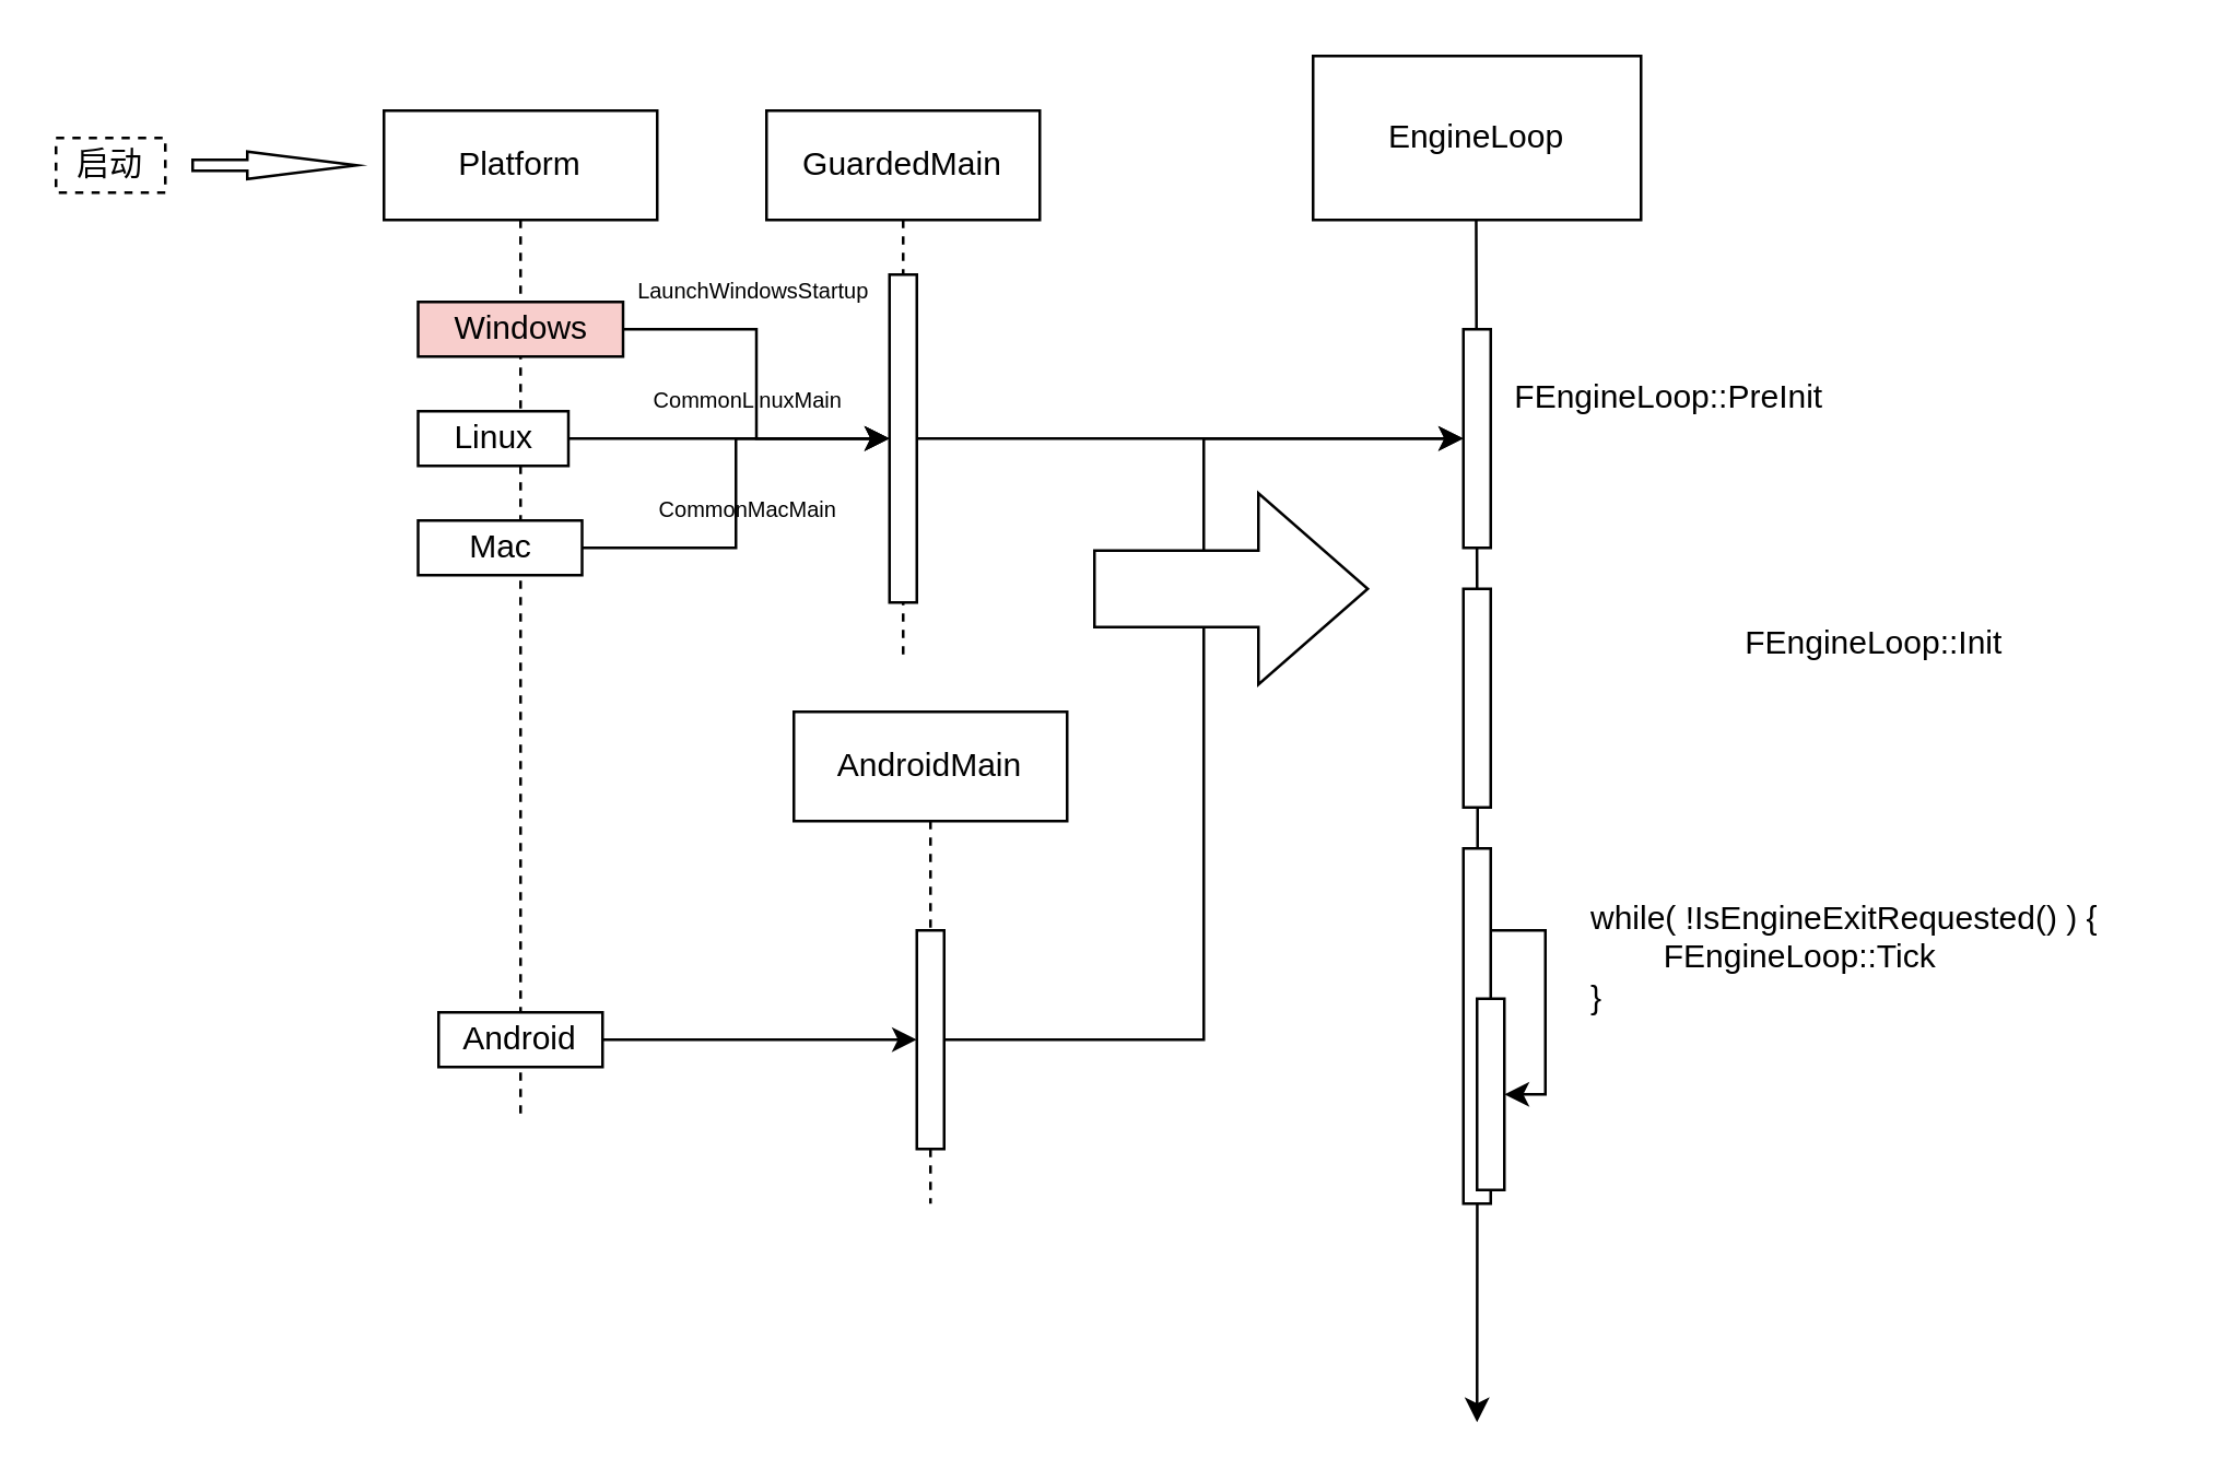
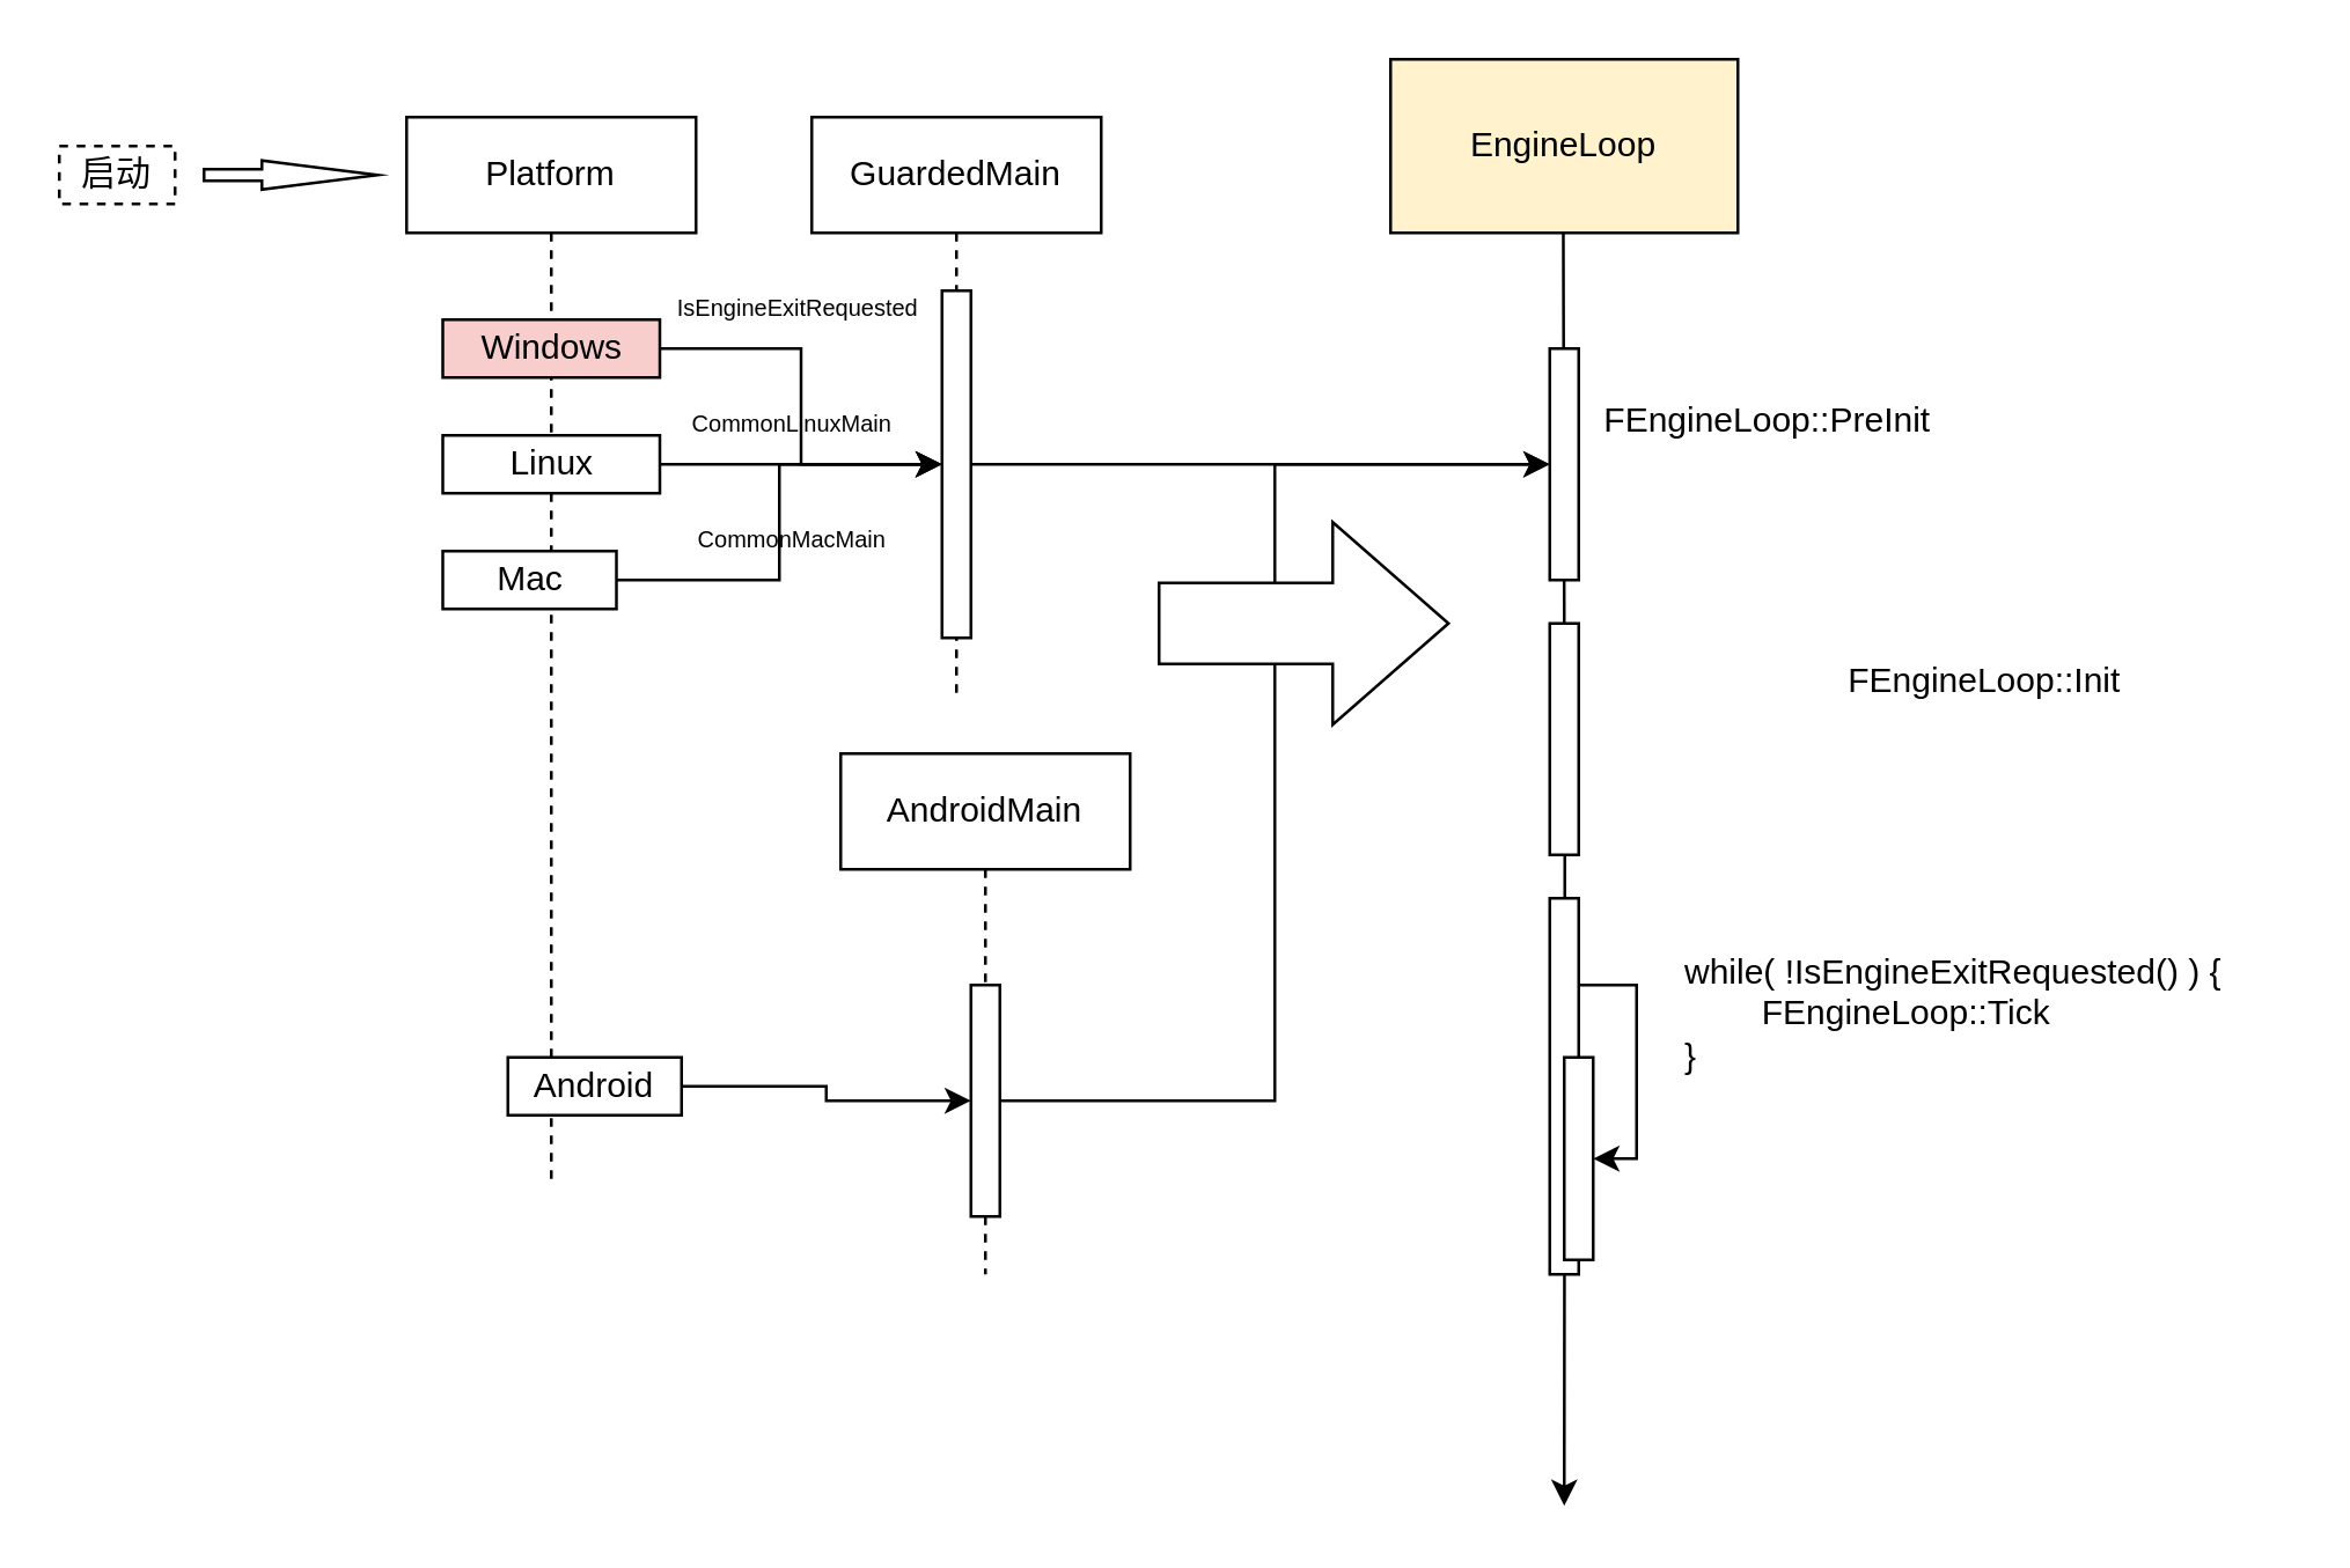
  <mxCell id="0" />
  <mxCell id="1" parent="0" />
  <mxCell id="2" value="启动" style="html=1;whiteSpace=wrap;dashed=1;" vertex="1" parent="1"><mxGeometry x="20" y="50" width="40" height="20" as="geometry" /></mxCell>
  <mxCell id="3" value="Platform" style="shape=umlLifeline;perimeter=lifelinePerimeter;whiteSpace=wrap;html=1;container=1;dropTarget=0;collapsible=0;recursiveResize=0;outlineConnect=0;portConstraint=eastwest;newEdgeStyle={&quot;curved&quot;:0,&quot;rounded&quot;:0};" vertex="1" parent="1"><mxGeometry x="140" y="40" width="100" height="370" as="geometry" /></mxCell>
  <mxCell id="4" style="edgeStyle=orthogonalEdgeStyle;rounded=0;orthogonalLoop=1;jettySize=auto;html=1;" edge="1" parent="1" source="5" target="11"><mxGeometry relative="1" as="geometry" /></mxCell>
  <mxCell id="5" value="Windows" style="whiteSpace=wrap;html=1;fillColor=#f8cecc;" vertex="1" parent="1"><mxGeometry x="152.5" y="110" width="75" height="20" as="geometry" /></mxCell>
  <mxCell id="6" style="edgeStyle=orthogonalEdgeStyle;rounded=0;orthogonalLoop=1;jettySize=auto;html=1;" edge="1" parent="1" source="7" target="11"><mxGeometry relative="1" as="geometry" /></mxCell>
- <mxCell id="7" value="Linux" style="whiteSpace=wrap;html=1;" vertex="1" parent="1"><mxGeometry x="152.5" y="150" width="55" height="20" as="geometry" /></mxCell>
+ <mxCell id="7" value="Linux" style="whiteSpace=wrap;html=1;" vertex="1" parent="1"><mxGeometry x="152.5" y="150" width="75" height="20" as="geometry" /></mxCell>
  <mxCell id="8" style="edgeStyle=orthogonalEdgeStyle;rounded=0;orthogonalLoop=1;jettySize=auto;html=1;" edge="1" parent="1" source="9" target="11"><mxGeometry relative="1" as="geometry" /></mxCell>
  <mxCell id="9" value="Mac" style="whiteSpace=wrap;html=1;" vertex="1" parent="1"><mxGeometry x="152.5" y="190" width="60" height="20" as="geometry" /></mxCell>
  <mxCell id="10" value="GuardedMain" style="shape=umlLifeline;perimeter=lifelinePerimeter;whiteSpace=wrap;html=1;container=1;dropTarget=0;collapsible=0;recursiveResize=0;outlineConnect=0;portConstraint=eastwest;newEdgeStyle={&quot;curved&quot;:0,&quot;rounded&quot;:0};" vertex="1" parent="1"><mxGeometry x="280" y="40" width="100" height="200" as="geometry" /></mxCell>
  <mxCell id="11" value="" style="html=1;points=[[0,0,0,0,5],[0,1,0,0,-5],[1,0,0,0,5],[1,1,0,0,-5]];perimeter=orthogonalPerimeter;outlineConnect=0;targetShapes=umlLifeline;portConstraint=eastwest;newEdgeStyle={&quot;curved&quot;:0,&quot;rounded&quot;:0};" vertex="1" parent="10"><mxGeometry x="45" y="60" width="10" height="120" as="geometry" /></mxCell>
- <mxCell id="12" value="&lt;font style=&quot;font-size: 8px;&quot;&gt;LaunchWindowsStartup&lt;/font&gt;" style="text;html=1;align=center;verticalAlign=middle;resizable=0;points=[];autosize=1;strokeColor=none;fillColor=none;" vertex="1" parent="1"><mxGeometry x="220" y="90" width="110" height="30" as="geometry" /></mxCell>
+ <mxCell id="12" value="&lt;font style=&quot;font-size: 8px;&quot;&gt;IsEngineExitRequested&lt;/font&gt;" style="text;html=1;align=center;verticalAlign=middle;resizable=0;points=[];autosize=1;strokeColor=none;fillColor=none;" vertex="1" parent="1"><mxGeometry x="220" y="90" width="110" height="30" as="geometry" /></mxCell>
  <mxCell id="13" value="&lt;font style=&quot;font-size: 8px;&quot;&gt;CommonLinuxMain&lt;/font&gt;" style="text;html=1;align=center;verticalAlign=middle;resizable=0;points=[];autosize=1;strokeColor=none;fillColor=none;" vertex="1" parent="1"><mxGeometry x="227.5" y="130" width="90" height="30" as="geometry" /></mxCell>
  <mxCell id="14" value="&lt;font style=&quot;font-size: 8px;&quot;&gt;CommonMacMain&lt;/font&gt;" style="text;html=1;align=center;verticalAlign=middle;resizable=0;points=[];autosize=1;strokeColor=none;fillColor=none;" vertex="1" parent="1"><mxGeometry x="227.5" y="170" width="90" height="30" as="geometry" /></mxCell>
  <mxCell id="15" style="edgeStyle=orthogonalEdgeStyle;rounded=0;orthogonalLoop=1;jettySize=auto;html=1;" edge="1" parent="1" source="16" target="18"><mxGeometry relative="1" as="geometry" /></mxCell>
- <mxCell id="16" value="Android" style="whiteSpace=wrap;html=1;" vertex="1" parent="1"><mxGeometry x="160" y="370" width="60" height="20" as="geometry" /></mxCell>
+ <mxCell id="16" value="Android" style="whiteSpace=wrap;html=1;" vertex="1" parent="1"><mxGeometry x="175" y="365" width="60" height="20" as="geometry" /></mxCell>
  <mxCell id="17" value="AndroidMain" style="shape=umlLifeline;perimeter=lifelinePerimeter;whiteSpace=wrap;html=1;container=1;dropTarget=0;collapsible=0;recursiveResize=0;outlineConnect=0;portConstraint=eastwest;newEdgeStyle={&quot;curved&quot;:0,&quot;rounded&quot;:0};" vertex="1" parent="1"><mxGeometry x="290" y="260" width="100" height="180" as="geometry" /></mxCell>
  <mxCell id="18" value="" style="html=1;points=[[0,0,0,0,5],[0,1,0,0,-5],[1,0,0,0,5],[1,1,0,0,-5]];perimeter=orthogonalPerimeter;outlineConnect=0;targetShapes=umlLifeline;portConstraint=eastwest;newEdgeStyle={&quot;curved&quot;:0,&quot;rounded&quot;:0};" vertex="1" parent="17"><mxGeometry x="45" y="80" width="10" height="80" as="geometry" /></mxCell>
  <mxCell id="19" style="edgeStyle=orthogonalEdgeStyle;rounded=0;orthogonalLoop=1;jettySize=auto;html=1;" edge="1" parent="1"><mxGeometry relative="1" as="geometry"><mxPoint x="540" y="520" as="targetPoint" /><mxPoint x="539.66" y="70" as="sourcePoint" /></mxGeometry></mxCell>
- <mxCell id="20" value="EngineLoop" style="whiteSpace=wrap;html=1;" vertex="1" parent="1"><mxGeometry x="480" y="20" width="120" height="60" as="geometry" /></mxCell>
+ <mxCell id="20" value="EngineLoop" style="whiteSpace=wrap;html=1;fillColor=#fff2cc;" vertex="1" parent="1"><mxGeometry x="480" y="20" width="120" height="60" as="geometry" /></mxCell>
  <mxCell id="21" value="" style="html=1;points=[[0,0,0,0,5],[0,1,0,0,-5],[1,0,0,0,5],[1,1,0,0,-5]];perimeter=orthogonalPerimeter;outlineConnect=0;targetShapes=umlLifeline;portConstraint=eastwest;newEdgeStyle={&quot;curved&quot;:0,&quot;rounded&quot;:0};" vertex="1" parent="1"><mxGeometry x="535" y="120" width="10" height="80" as="geometry" /></mxCell>
  <mxCell id="22" value="FEngineLoop::PreInit" style="text;html=1;align=center;verticalAlign=middle;resizable=0;points=[];autosize=1;strokeColor=none;fillColor=none;" vertex="1" parent="1"><mxGeometry x="540" y="130" width="140" height="30" as="geometry" /></mxCell>
  <mxCell id="23" value="" style="html=1;points=[[0,0,0,0,5],[0,1,0,0,-5],[1,0,0,0,5],[1,1,0,0,-5]];perimeter=orthogonalPerimeter;outlineConnect=0;targetShapes=umlLifeline;portConstraint=eastwest;newEdgeStyle={&quot;curved&quot;:0,&quot;rounded&quot;:0};" vertex="1" parent="1"><mxGeometry x="535" y="215" width="10" height="80" as="geometry" /></mxCell>
  <mxCell id="24" value="FEngineLoop::Init" style="text;html=1;align=center;verticalAlign=middle;resizable=0;points=[];autosize=1;strokeColor=none;fillColor=none;" vertex="1" parent="1"><mxGeometry x="625" y="220" width="120" height="30" as="geometry" /></mxCell>
  <mxCell id="25" style="edgeStyle=orthogonalEdgeStyle;rounded=0;orthogonalLoop=1;jettySize=auto;html=1;curved=0;" edge="1" parent="1" source="26" target="28"><mxGeometry relative="1" as="geometry"><Array as="points"><mxPoint x="565" y="340" /><mxPoint x="565" y="400" /></Array></mxGeometry></mxCell>
  <mxCell id="26" value="" style="html=1;points=[[0,0,0,0,5],[0,1,0,0,-5],[1,0,0,0,5],[1,1,0,0,-5]];perimeter=orthogonalPerimeter;outlineConnect=0;targetShapes=umlLifeline;portConstraint=eastwest;newEdgeStyle={&quot;curved&quot;:0,&quot;rounded&quot;:0};" vertex="1" parent="1"><mxGeometry x="535" y="310" width="10" height="130" as="geometry" /></mxCell>
  <mxCell id="27" value="while( !IsEngineExitRequested() ) {&lt;div&gt;&lt;span style=&quot;white-space: pre;&quot;&gt;&#09;&lt;/span&gt;FEngineLoop::Tick&lt;br&gt;&lt;/div&gt;&lt;div&gt;}&lt;/div&gt;" style="text;html=1;align=left;verticalAlign=middle;resizable=0;points=[];autosize=1;strokeColor=none;fillColor=none;" vertex="1" parent="1"><mxGeometry x="580" y="320" width="210" height="60" as="geometry" /></mxCell>
  <mxCell id="28" value="" style="html=1;points=[[0,0,0,0,5],[0,1,0,0,-5],[1,0,0,0,5],[1,1,0,0,-5]];perimeter=orthogonalPerimeter;outlineConnect=0;targetShapes=umlLifeline;portConstraint=eastwest;newEdgeStyle={&quot;curved&quot;:0,&quot;rounded&quot;:0};" vertex="1" parent="1"><mxGeometry x="540" y="365" width="10" height="70" as="geometry" /></mxCell>
  <mxCell id="29" style="edgeStyle=orthogonalEdgeStyle;rounded=0;orthogonalLoop=1;jettySize=auto;html=1;curved=0;" edge="1" parent="1" source="11" target="21"><mxGeometry relative="1" as="geometry"><Array as="points"><mxPoint x="490" y="160" /><mxPoint x="490" y="160" /></Array></mxGeometry></mxCell>
  <mxCell id="30" style="edgeStyle=orthogonalEdgeStyle;rounded=0;orthogonalLoop=1;jettySize=auto;html=1;curved=0;" edge="1" parent="1" source="18" target="21"><mxGeometry relative="1" as="geometry" /></mxCell>
  <mxCell id="31" value="" style="html=1;shadow=0;dashed=0;align=center;verticalAlign=middle;shape=mxgraph.arrows2.arrow;dy=0.6;dx=40;notch=0;" vertex="1" parent="1"><mxGeometry x="400" y="180" width="100" height="70" as="geometry" /></mxCell>
  <mxCell id="32" value="" style="html=1;shadow=0;dashed=0;align=center;verticalAlign=middle;shape=mxgraph.arrows2.arrow;dy=0.6;dx=40;notch=0;" vertex="1" parent="1"><mxGeometry x="70" y="55" width="60" height="10" as="geometry" /></mxCell>
